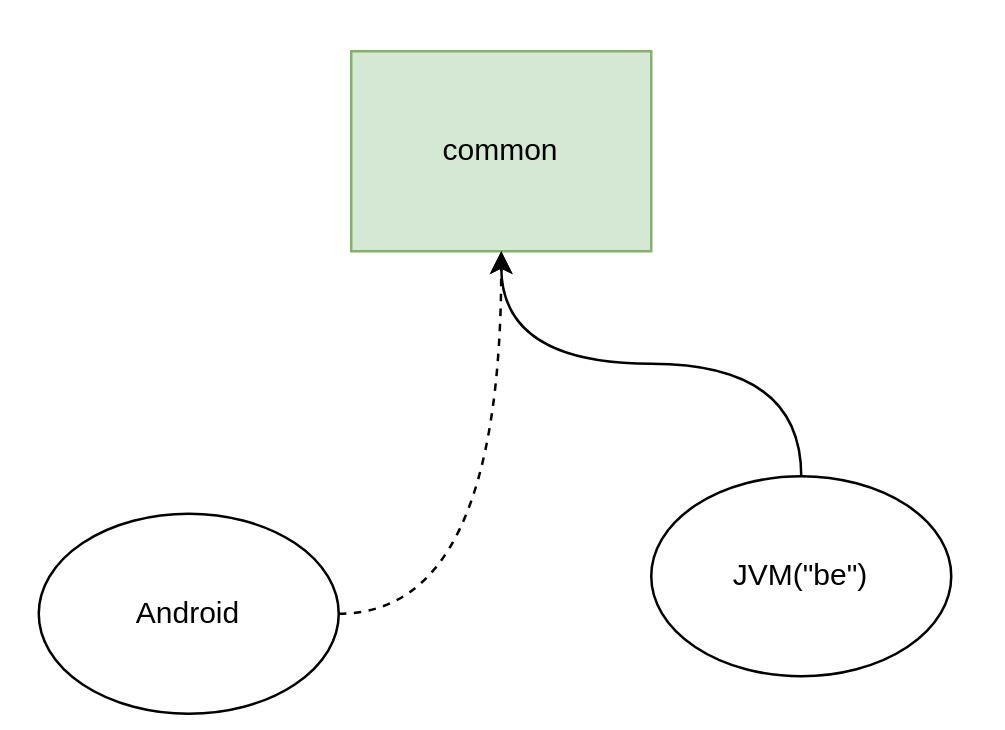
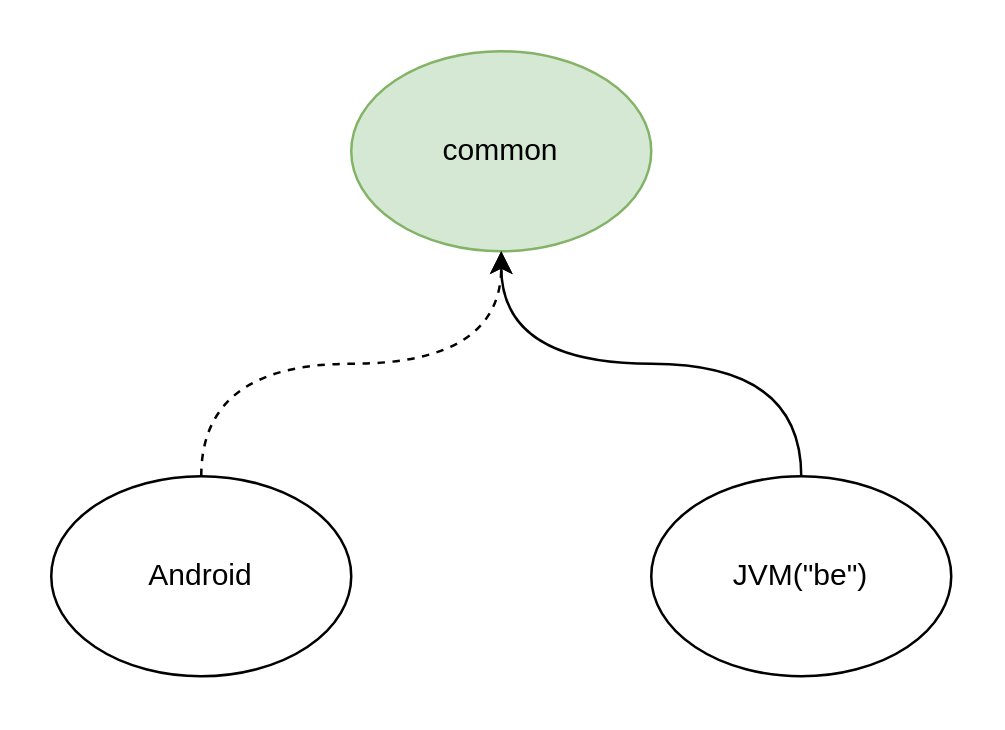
  <mxCell id="0" />
  <mxCell id="1" parent="0" />
- <mxCell id="2" value="common" style="whiteSpace=wrap;html=1;fillColor=#d5e8d4;strokeColor=#82b366;rounded=0;" parent="1" vertex="1"><mxGeometry x="140" y="20" width="120" height="80" as="geometry" /></mxCell>
- <mxCell id="3" value="Android" style="ellipse;whiteSpace=wrap;html=1;" parent="1" vertex="1"><mxGeometry x="15" y="205" width="120" height="80" as="geometry" /></mxCell>
+ <mxCell id="2" value="common" style="ellipse;whiteSpace=wrap;html=1;fillColor=#d5e8d4;strokeColor=#82b366;" parent="1" vertex="1"><mxGeometry x="140" y="20" width="120" height="80" as="geometry" /></mxCell>
+ <mxCell id="3" value="Android" style="ellipse;whiteSpace=wrap;html=1;" parent="1" vertex="1"><mxGeometry x="20" y="190" width="120" height="80" as="geometry" /></mxCell>
  <mxCell id="4" value="JVM(&quot;be&quot;)" style="ellipse;whiteSpace=wrap;html=1;" parent="1" vertex="1"><mxGeometry x="260" y="190" width="120" height="80" as="geometry" /></mxCell>
  <mxCell id="5" style="edgeStyle=orthogonalEdgeStyle;rounded=0;orthogonalLoop=1;jettySize=auto;html=1;entryX=0.5;entryY=1;entryDx=0;entryDy=0;curved=1;" parent="1" source="4" target="2" edge="1"><mxGeometry relative="1" as="geometry"><mxPoint x="290" y="400" as="sourcePoint" /><mxPoint x="340" y="190" as="targetPoint" /></mxGeometry></mxCell>
  <mxCell id="6" style="edgeStyle=orthogonalEdgeStyle;rounded=0;orthogonalLoop=1;jettySize=auto;html=1;entryX=0.5;entryY=1;entryDx=0;entryDy=0;curved=1;dashed=1;" parent="1" source="3" target="2" edge="1"><mxGeometry relative="1" as="geometry"><mxPoint x="110" y="400" as="sourcePoint" /><mxPoint x="70" y="190" as="targetPoint" /></mxGeometry></mxCell>
